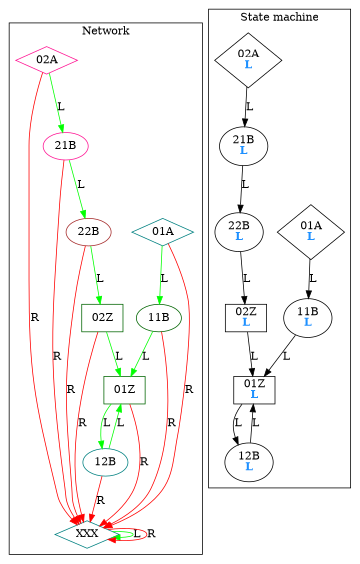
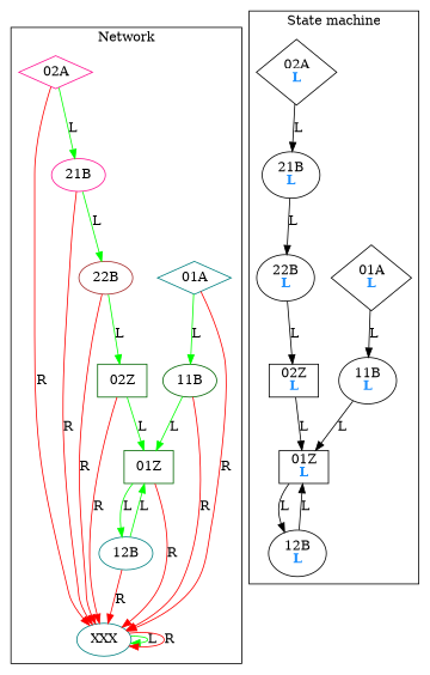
  digraph {
    node [shape=ellipse]
    edge [color=green]
    n1 [label="01A" shape=diamond color=teal]
    n2 [label="11B" color=darkgreen]
-   n3 [label=XXX shape=diamond color=teal]
+   n3 [label=XXX color=teal]
    n4 [label="01Z" shape=rect color=darkgreen]
    n5 [label="02A" shape=diamond color=deeppink]
    n6 [label="21B" color=deeppink]
    n7 [label="22B" color=brown]
    n8 [label="12B" color=teal]
    n9 [label="02Z" shape=rect color=darkgreen]
    n10 [label=<01A<br/><font color="dodgerblue"><b>L</b></font>> shape=diamond]
    n11 [label=<11B<br/><font color="dodgerblue"><b>L</b></font>>]
    n12 [label=<01Z<br/><font color="dodgerblue"><b>L</b></font>> shape=rect]
    n13 [label=<12B<br/><font color="dodgerblue"><b>L</b></font>>]
    n14 [label=<02A<br/><font color="dodgerblue"><b>L</b></font>> shape=diamond]
    n15 [label=<21B<br/><font color="dodgerblue"><b>L</b></font>>]
    n16 [label=<22B<br/><font color="dodgerblue"><b>L</b></font>>]
    n17 [label=<02Z<br/><font color="dodgerblue"><b>L</b></font>> shape=rect]
    subgraph cluster_1 {
      color=black
      label=Network
      n1
      n2
      n3
      n4
      n5
      n6
      n7
      n8
      n9
    }
    subgraph cluster_2 {
      color=black
      label="State machine"
      n10
      n11
      n12
      n13
      n14
      n15
      n16
      n17
    }
    n1 -> n2 [label=L]
    n1 -> n3 [color=red label=R]
    n2 -> n3 [color=red label=R]
    n2 -> n4 [label=L]
    n3 -> n3 [label=L]
    n3 -> n3 [color=red label=R]
    n4 -> n3 [color=red label=R]
    n4 -> n8 [label=L]
    n5 -> n3 [color=red label=R]
    n5 -> n6 [label=L]
    n6 -> n3 [color=red label=R]
    n6 -> n7 [label=L]
    n7 -> n3 [color=red label=R]
    n7 -> n9 [label=L]
    n8 -> n3 [color=red label=R]
    n8 -> n4 [label=L]
    n9 -> n3 [color=red label=R]
    n9 -> n4 [label=L]
    n10 -> n11 [label=L color=""]
    n11 -> n12 [label=L color=""]
    n12 -> n13 [label=L color=""]
    n13 -> n12 [label=L color=""]
    n14 -> n15 [label=L color=""]
    n15 -> n16 [label=L color=""]
    n16 -> n17 [label=L color=""]
    n17 -> n12 [label=L color=""]
  }
